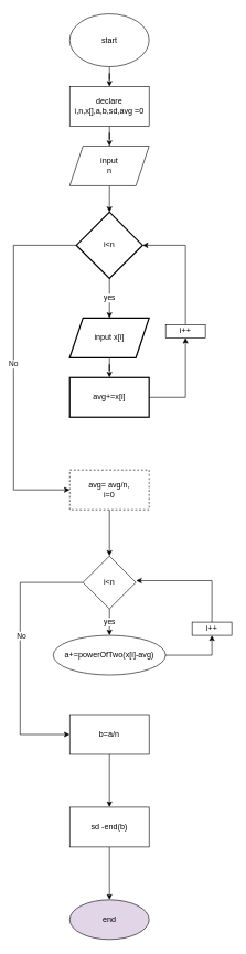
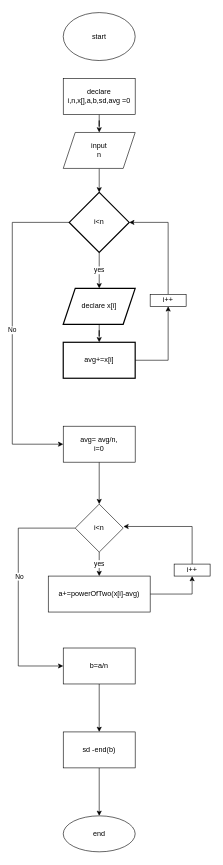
  <mxCell id="0" />
  <mxCell id="1" parent="0" />
- <mxCell id="2" value="" style="edgeStyle=orthogonalEdgeStyle;rounded=0;orthogonalLoop=1;jettySize=auto;html=1;" edge="1" parent="1" source="3" target="7"><mxGeometry relative="1" as="geometry" /></mxCell>
  <mxCell id="3" value="start" style="ellipse;whiteSpace=wrap;html=1;" vertex="1" parent="1"><mxGeometry x="105" y="20" width="120" height="80" as="geometry" /></mxCell>
  <mxCell id="4" value="" style="edgeStyle=orthogonalEdgeStyle;rounded=0;orthogonalLoop=1;jettySize=auto;html=1;" edge="1" parent="1" source="5" target="10"><mxGeometry relative="1" as="geometry" /></mxCell>
  <mxCell id="5" value="input&lt;br&gt;n" style="shape=parallelogram;perimeter=parallelogramPerimeter;whiteSpace=wrap;html=1;fixedSize=1;" vertex="1" parent="1"><mxGeometry x="105" y="220" width="120" height="60" as="geometry" /></mxCell>
  <mxCell id="6" value="" style="edgeStyle=orthogonalEdgeStyle;rounded=0;orthogonalLoop=1;jettySize=auto;html=1;" edge="1" parent="1" source="7" target="5"><mxGeometry relative="1" as="geometry" /></mxCell>
  <mxCell id="7" value="declare i,n,x[],a,b,sd,avg =0" style="rounded=0;whiteSpace=wrap;html=1;" vertex="1" parent="1"><mxGeometry x="105" y="130" width="120" height="60" as="geometry" /></mxCell>
  <mxCell id="8" value="yes" style="edgeStyle=orthogonalEdgeStyle;rounded=0;orthogonalLoop=1;jettySize=auto;html=1;" edge="1" parent="1" source="10" target="12"><mxGeometry relative="1" as="geometry" /></mxCell>
  <mxCell id="9" value="No" style="edgeStyle=orthogonalEdgeStyle;rounded=0;orthogonalLoop=1;jettySize=auto;html=1;entryX=0;entryY=0.5;entryDx=0;entryDy=0;" edge="1" parent="1" source="10" target="16"><mxGeometry relative="1" as="geometry"><mxPoint x="20" y="699.996" as="targetPoint" /><Array as="points"><mxPoint x="20" y="370" /><mxPoint x="20" y="740" /></Array></mxGeometry></mxCell>
  <mxCell id="10" value="i&amp;lt;n" style="strokeWidth=2;html=1;shape=mxgraph.flowchart.decision;whiteSpace=wrap;" vertex="1" parent="1"><mxGeometry x="115" y="320" width="100" height="100" as="geometry" /></mxCell>
  <mxCell id="11" value="" style="edgeStyle=orthogonalEdgeStyle;rounded=0;orthogonalLoop=1;jettySize=auto;html=1;" edge="1" parent="1" source="12" target="14"><mxGeometry relative="1" as="geometry" /></mxCell>
- <mxCell id="12" value="input x[i]" style="shape=parallelogram;perimeter=parallelogramPerimeter;whiteSpace=wrap;html=1;fixedSize=1;strokeWidth=2;" vertex="1" parent="1"><mxGeometry x="105" y="480" width="120" height="60" as="geometry" /></mxCell>
+ <mxCell id="12" value="declare x[i]" style="shape=parallelogram;perimeter=parallelogramPerimeter;whiteSpace=wrap;html=1;fixedSize=1;strokeWidth=2;" vertex="1" parent="1"><mxGeometry x="105" y="480" width="120" height="60" as="geometry" /></mxCell>
  <mxCell id="13" style="edgeStyle=orthogonalEdgeStyle;rounded=0;orthogonalLoop=1;jettySize=auto;html=1;entryX=0.5;entryY=1;entryDx=0;entryDy=0;" edge="1" parent="1" source="14" target="31"><mxGeometry relative="1" as="geometry" /></mxCell>
  <mxCell id="14" value="avg+=x[i]" style="whiteSpace=wrap;html=1;strokeWidth=2;" vertex="1" parent="1"><mxGeometry x="105" y="570" width="120" height="60" as="geometry" /></mxCell>
  <mxCell id="15" value="" style="edgeStyle=orthogonalEdgeStyle;rounded=0;orthogonalLoop=1;jettySize=auto;html=1;" edge="1" parent="1" source="16" target="20"><mxGeometry relative="1" as="geometry" /></mxCell>
- <mxCell id="16" value="avg= avg/n,&lt;br&gt;i=0" style="rounded=0;whiteSpace=wrap;html=1;dashed=1;" vertex="1" parent="1"><mxGeometry x="105" y="710" width="120" height="60" as="geometry" /></mxCell>
+ <mxCell id="16" value="avg= avg/n,&lt;br&gt;i=0" style="rounded=0;whiteSpace=wrap;html=1;" vertex="1" parent="1"><mxGeometry x="105" y="710" width="120" height="60" as="geometry" /></mxCell>
  <mxCell id="17" value="yes" style="edgeStyle=orthogonalEdgeStyle;rounded=0;orthogonalLoop=1;jettySize=auto;html=1;" edge="1" parent="1" source="20" target="23"><mxGeometry relative="1" as="geometry" /></mxCell>
  <mxCell id="18" value="" style="edgeStyle=orthogonalEdgeStyle;rounded=0;orthogonalLoop=1;jettySize=auto;html=1;" edge="1" parent="1" source="20" target="25"><mxGeometry relative="1" as="geometry"><Array as="points"><mxPoint x="30" y="880" /></Array></mxGeometry></mxCell>
  <mxCell id="19" value="No" style="edgeLabel;html=1;align=center;verticalAlign=middle;resizable=0;points=[];" vertex="1" connectable="0" parent="18"><mxGeometry x="-0.124" y="1" relative="1" as="geometry"><mxPoint as="offset" /></mxGeometry></mxCell>
  <mxCell id="20" value="i&amp;lt;n" style="rhombus;whiteSpace=wrap;html=1;rounded=0;" vertex="1" parent="1"><mxGeometry x="125" y="840" width="80" height="80" as="geometry" /></mxCell>
  <mxCell id="21" style="edgeStyle=orthogonalEdgeStyle;rounded=0;orthogonalLoop=1;jettySize=auto;html=1;entryX=1.005;entryY=0.466;entryDx=0;entryDy=0;entryPerimeter=0;startArrow=none;exitX=0.5;exitY=0;exitDx=0;exitDy=0;" edge="1" parent="1" source="26" target="20"><mxGeometry relative="1" as="geometry"><mxPoint x="330" y="930" as="targetPoint" /><Array as="points" /></mxGeometry></mxCell>
  <mxCell id="22" style="edgeStyle=orthogonalEdgeStyle;rounded=0;orthogonalLoop=1;jettySize=auto;html=1;entryX=0.5;entryY=1;entryDx=0;entryDy=0;" edge="1" parent="1" source="23" target="26"><mxGeometry relative="1" as="geometry" /></mxCell>
- <mxCell id="23" value="a+=powerOfTwo(x[i]-avg)" style="ellipse;whiteSpace=wrap;html=1;" vertex="1" parent="1"><mxGeometry x="80" y="960" width="170" height="60" as="geometry" /></mxCell>
+ <mxCell id="23" value="a+=powerOfTwo(x[i]-avg)" style="whiteSpace=wrap;html=1;rounded=0;" vertex="1" parent="1"><mxGeometry x="80" y="960" width="170" height="60" as="geometry" /></mxCell>
  <mxCell id="24" value="" style="edgeStyle=orthogonalEdgeStyle;rounded=0;orthogonalLoop=1;jettySize=auto;html=1;" edge="1" parent="1" source="25" target="28"><mxGeometry relative="1" as="geometry" /></mxCell>
  <mxCell id="25" value="b=a/n" style="whiteSpace=wrap;html=1;rounded=0;" vertex="1" parent="1"><mxGeometry x="105" y="1080" width="120" height="60" as="geometry" /></mxCell>
  <mxCell id="26" value="i++" style="rounded=0;whiteSpace=wrap;html=1;" vertex="1" parent="1"><mxGeometry x="290" y="940" width="60" height="20" as="geometry" /></mxCell>
  <mxCell id="27" value="" style="edgeStyle=orthogonalEdgeStyle;rounded=0;orthogonalLoop=1;jettySize=auto;html=1;" edge="1" parent="1" source="28" target="29"><mxGeometry relative="1" as="geometry" /></mxCell>
  <mxCell id="28" value="sd -end(b)" style="whiteSpace=wrap;html=1;rounded=0;" vertex="1" parent="1"><mxGeometry x="105" y="1220" width="120" height="60" as="geometry" /></mxCell>
- <mxCell id="29" value="end" style="ellipse;whiteSpace=wrap;html=1;rounded=0;fillColor=#e1d5e7;" vertex="1" parent="1"><mxGeometry x="105" y="1360" width="120" height="60" as="geometry" /></mxCell>
+ <mxCell id="29" value="end" style="ellipse;whiteSpace=wrap;html=1;rounded=0;" vertex="1" parent="1"><mxGeometry x="105" y="1360" width="120" height="60" as="geometry" /></mxCell>
  <mxCell id="30" style="edgeStyle=orthogonalEdgeStyle;rounded=0;orthogonalLoop=1;jettySize=auto;html=1;entryX=1;entryY=0.5;entryDx=0;entryDy=0;entryPerimeter=0;" edge="1" parent="1" source="31" target="10"><mxGeometry relative="1" as="geometry"><mxPoint x="280" y="370" as="targetPoint" /><Array as="points"><mxPoint x="280" y="370" /></Array></mxGeometry></mxCell>
  <mxCell id="31" value="i++" style="rounded=0;whiteSpace=wrap;html=1;" vertex="1" parent="1"><mxGeometry x="250" y="490" width="60" height="20" as="geometry" /></mxCell>
